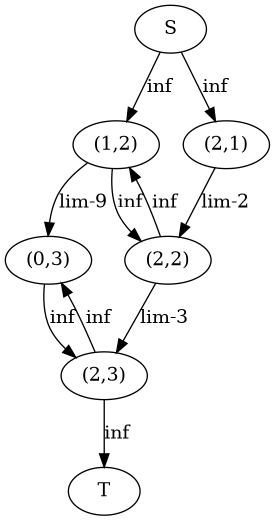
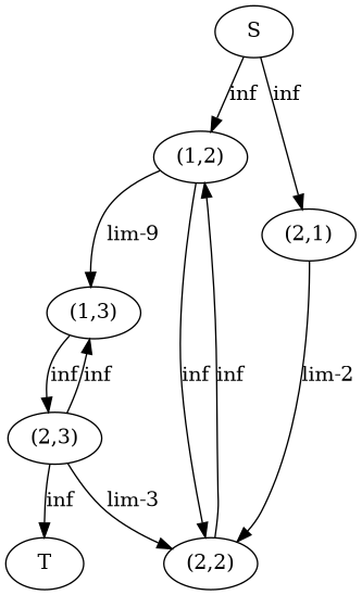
  digraph {
    S
    "(1,2)"
    "(2,1)"
-   "(1,3)" [label="(0,3)"]
+   "(1,3)"
    "(2,2)"
    "(2,3)"
    T
    S -> "(1,2)" [label=inf]
    S -> "(2,1)" [label=inf]
    "(1,2)" -> "(1,3)" [label="lim-9"]
    "(1,2)" -> "(2,2)" [label=inf]
    "(2,1)" -> "(2,2)" [label="lim-2"]
    "(1,3)" -> "(2,3)" [label=inf]
    "(2,2)" -> "(1,2)" [label=inf]
-   "(2,2)" -> "(2,3)" [label="lim-3"]
+   "(2,3)" -> "(2,2)" [label="lim-3"]
    "(2,3)" -> "(1,3)" [label=inf]
    "(2,3)" -> T [label=inf]
  }
